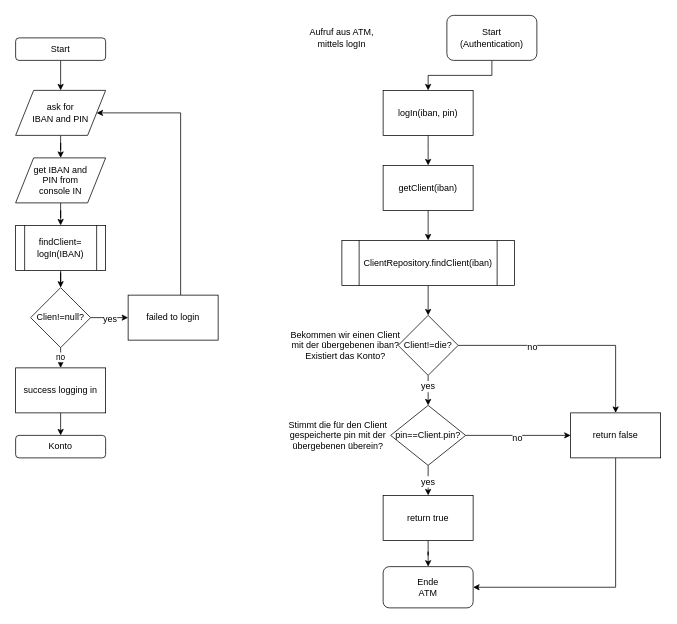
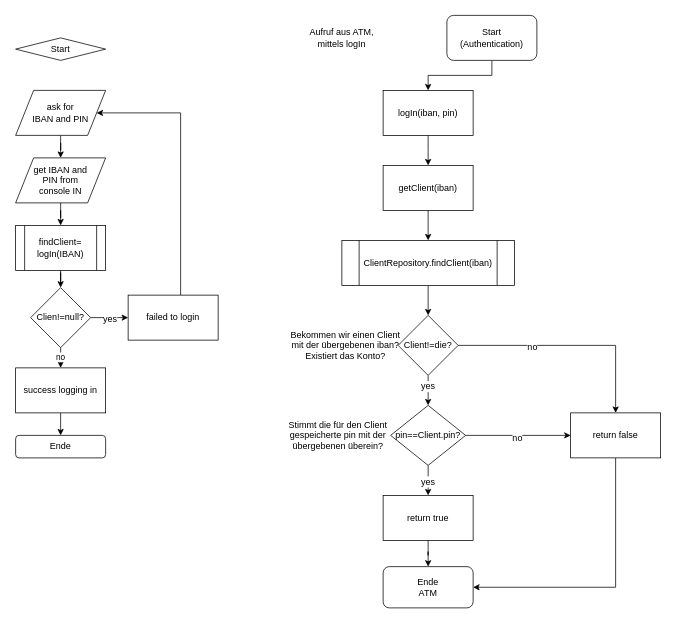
  <mxCell id="0" />
  <mxCell id="1" parent="0" />
- <mxCell id="2" value="" style="edgeStyle=orthogonalEdgeStyle;rounded=0;orthogonalLoop=1;jettySize=auto;html=1;" edge="1" parent="1" source="3" target="6"><mxGeometry relative="1" as="geometry" /></mxCell>
- <mxCell id="3" value="Start" style="rounded=1;whiteSpace=wrap;html=1;" vertex="1" parent="1"><mxGeometry x="20" y="50" width="120" height="30" as="geometry" /></mxCell>
- <mxCell id="4" value="Konto" style="rounded=1;whiteSpace=wrap;html=1;" vertex="1" parent="1"><mxGeometry x="20" y="580" width="120" height="30" as="geometry" /></mxCell>
+ <mxCell id="3" value="Start" style="rhombus;whiteSpace=wrap;html=1;" vertex="1" parent="1"><mxGeometry x="20" y="50" width="120" height="30" as="geometry" /></mxCell>
+ <mxCell id="4" value="Ende" style="rounded=1;whiteSpace=wrap;html=1;" vertex="1" parent="1"><mxGeometry x="20" y="580" width="120" height="30" as="geometry" /></mxCell>
  <mxCell id="5" value="" style="edgeStyle=orthogonalEdgeStyle;rounded=0;orthogonalLoop=1;jettySize=auto;html=1;" edge="1" parent="1" source="6" target="8"><mxGeometry relative="1" as="geometry" /></mxCell>
  <mxCell id="6" value="&lt;div&gt;ask for &lt;br&gt;&lt;/div&gt;&lt;div&gt;IBAN and PIN&lt;/div&gt;" style="shape=parallelogram;perimeter=parallelogramPerimeter;whiteSpace=wrap;html=1;" vertex="1" parent="1"><mxGeometry x="20" y="120" width="120" height="60" as="geometry" /></mxCell>
  <mxCell id="7" value="" style="edgeStyle=orthogonalEdgeStyle;rounded=0;orthogonalLoop=1;jettySize=auto;html=1;" edge="1" parent="1" source="8" target="10"><mxGeometry relative="1" as="geometry" /></mxCell>
  <mxCell id="8" value="&lt;div&gt;get IBAN and&lt;/div&gt;&lt;div&gt;PIN from&lt;/div&gt;&lt;div&gt;console IN&lt;br&gt;&lt;/div&gt;" style="shape=parallelogram;perimeter=parallelogramPerimeter;whiteSpace=wrap;html=1;" vertex="1" parent="1"><mxGeometry x="20" y="210" width="120" height="60" as="geometry" /></mxCell>
  <mxCell id="9" value="" style="edgeStyle=orthogonalEdgeStyle;rounded=0;orthogonalLoop=1;jettySize=auto;html=1;" edge="1" parent="1" source="10" target="14"><mxGeometry relative="1" as="geometry" /></mxCell>
  <mxCell id="10" value="&lt;div&gt;findClient=&lt;/div&gt;&lt;div&gt;logIn(IBAN)&lt;br&gt;&lt;/div&gt;" style="shape=process;whiteSpace=wrap;html=1;backgroundOutline=1;" vertex="1" parent="1"><mxGeometry x="20" y="300" width="120" height="60" as="geometry" /></mxCell>
  <mxCell id="11" value="" style="edgeStyle=orthogonalEdgeStyle;rounded=0;orthogonalLoop=1;jettySize=auto;html=1;" edge="1" parent="1" source="14" target="16"><mxGeometry relative="1" as="geometry" /></mxCell>
  <mxCell id="12" value="yes" style="text;html=1;align=center;verticalAlign=middle;resizable=0;points=[];labelBackgroundColor=#ffffff;" vertex="1" connectable="0" parent="11"><mxGeometry y="-1" relative="1" as="geometry"><mxPoint as="offset" /></mxGeometry></mxCell>
  <mxCell id="13" value="no" style="edgeStyle=orthogonalEdgeStyle;rounded=0;orthogonalLoop=1;jettySize=auto;html=1;" edge="1" parent="1" source="14" target="18"><mxGeometry relative="1" as="geometry" /></mxCell>
  <mxCell id="14" value="Clien!=null?" style="rhombus;whiteSpace=wrap;html=1;" vertex="1" parent="1"><mxGeometry x="40" y="383" width="80" height="80" as="geometry" /></mxCell>
  <mxCell id="15" value="" style="edgeStyle=orthogonalEdgeStyle;rounded=0;orthogonalLoop=1;jettySize=auto;html=1;entryX=1;entryY=0.5;entryDx=0;entryDy=0;" edge="1" parent="1" source="16" target="6"><mxGeometry relative="1" as="geometry"><mxPoint x="230" y="140" as="targetPoint" /><Array as="points"><mxPoint x="240" y="150" /></Array></mxGeometry></mxCell>
  <mxCell id="16" value="failed to login " style="rounded=0;whiteSpace=wrap;html=1;" vertex="1" parent="1"><mxGeometry x="170" y="393" width="120" height="60" as="geometry" /></mxCell>
  <mxCell id="17" value="" style="edgeStyle=orthogonalEdgeStyle;rounded=0;orthogonalLoop=1;jettySize=auto;html=1;" edge="1" parent="1" source="18"><mxGeometry relative="1" as="geometry"><mxPoint x="80" y="580" as="targetPoint" /></mxGeometry></mxCell>
  <mxCell id="18" value="success logging in" style="rounded=0;whiteSpace=wrap;html=1;" vertex="1" parent="1"><mxGeometry x="20" y="490" width="120" height="60" as="geometry" /></mxCell>
  <mxCell id="19" value="" style="edgeStyle=orthogonalEdgeStyle;rounded=0;orthogonalLoop=1;jettySize=auto;html=1;" edge="1" parent="1" source="20" target="23"><mxGeometry relative="1" as="geometry" /></mxCell>
  <mxCell id="20" value="&lt;div&gt;Start&lt;/div&gt;&lt;div&gt;(Authentication)&lt;br&gt;&lt;/div&gt;" style="rounded=1;whiteSpace=wrap;html=1;" vertex="1" parent="1"><mxGeometry x="595" y="20" width="120" height="60" as="geometry" /></mxCell>
  <mxCell id="21" value="&lt;div&gt;Ende&lt;/div&gt;&lt;div&gt;ATM&lt;br&gt;&lt;/div&gt;" style="rounded=1;whiteSpace=wrap;html=1;" vertex="1" parent="1"><mxGeometry x="510" y="755" width="120" height="55" as="geometry" /></mxCell>
  <mxCell id="22" value="" style="edgeStyle=orthogonalEdgeStyle;rounded=0;orthogonalLoop=1;jettySize=auto;html=1;" edge="1" parent="1" source="23"><mxGeometry relative="1" as="geometry"><mxPoint x="570" y="220" as="targetPoint" /></mxGeometry></mxCell>
  <mxCell id="23" value="logIn(iban, pin)" style="rounded=0;whiteSpace=wrap;html=1;" vertex="1" parent="1"><mxGeometry x="510" y="120" width="120" height="60" as="geometry" /></mxCell>
  <mxCell id="24" value="" style="edgeStyle=orthogonalEdgeStyle;rounded=0;orthogonalLoop=1;jettySize=auto;html=1;" edge="1" parent="1" source="25" target="27"><mxGeometry relative="1" as="geometry" /></mxCell>
  <mxCell id="25" value="getClient(iban)" style="rounded=0;whiteSpace=wrap;html=1;" vertex="1" parent="1"><mxGeometry x="510" y="220" width="120" height="60" as="geometry" /></mxCell>
  <mxCell id="26" value="" style="edgeStyle=orthogonalEdgeStyle;rounded=0;orthogonalLoop=1;jettySize=auto;html=1;" edge="1" parent="1" source="27" target="32"><mxGeometry relative="1" as="geometry" /></mxCell>
  <mxCell id="27" value="ClientRepository.findClient(iban)" style="shape=process;whiteSpace=wrap;html=1;backgroundOutline=1;" vertex="1" parent="1"><mxGeometry x="455" y="320" width="230" height="60" as="geometry" /></mxCell>
  <mxCell id="28" value="" style="edgeStyle=orthogonalEdgeStyle;rounded=0;orthogonalLoop=1;jettySize=auto;html=1;" edge="1" parent="1" source="32" target="37"><mxGeometry relative="1" as="geometry" /></mxCell>
  <mxCell id="29" value="yes" style="text;html=1;align=center;verticalAlign=middle;resizable=0;points=[];labelBackgroundColor=#ffffff;" vertex="1" connectable="0" parent="28"><mxGeometry x="-0.3" y="-1" relative="1" as="geometry"><mxPoint as="offset" /></mxGeometry></mxCell>
  <mxCell id="30" value="" style="edgeStyle=orthogonalEdgeStyle;rounded=0;orthogonalLoop=1;jettySize=auto;html=1;entryX=0.5;entryY=0;entryDx=0;entryDy=0;" edge="1" parent="1" source="32" target="41"><mxGeometry relative="1" as="geometry"><mxPoint x="690" y="460" as="targetPoint" /><Array as="points"><mxPoint x="820" y="460" /></Array></mxGeometry></mxCell>
  <mxCell id="31" value="no" style="text;html=1;align=center;verticalAlign=middle;resizable=0;points=[];labelBackgroundColor=#ffffff;" vertex="1" connectable="0" parent="30"><mxGeometry x="-0.35" y="-2" relative="1" as="geometry"><mxPoint as="offset" /></mxGeometry></mxCell>
  <mxCell id="32" value="Client!=die?" style="rhombus;whiteSpace=wrap;html=1;" vertex="1" parent="1"><mxGeometry x="530" y="420" width="80" height="80" as="geometry" /></mxCell>
  <mxCell id="33" value="" style="edgeStyle=orthogonalEdgeStyle;rounded=0;orthogonalLoop=1;jettySize=auto;html=1;entryX=0;entryY=0.5;entryDx=0;entryDy=0;" edge="1" parent="1" source="37" target="41"><mxGeometry relative="1" as="geometry"><mxPoint x="700" y="580" as="targetPoint" /></mxGeometry></mxCell>
  <mxCell id="34" value="no" style="text;html=1;align=center;verticalAlign=middle;resizable=0;points=[];labelBackgroundColor=#ffffff;" vertex="1" connectable="0" parent="33"><mxGeometry x="-0.029" y="-3" relative="1" as="geometry"><mxPoint as="offset" /></mxGeometry></mxCell>
  <mxCell id="35" value="" style="edgeStyle=orthogonalEdgeStyle;rounded=0;orthogonalLoop=1;jettySize=auto;html=1;" edge="1" parent="1" source="37" target="43"><mxGeometry relative="1" as="geometry" /></mxCell>
  <mxCell id="36" value="yes" style="text;html=1;align=center;verticalAlign=middle;resizable=0;points=[];labelBackgroundColor=#ffffff;" vertex="1" connectable="0" parent="35"><mxGeometry x="0.05" y="-1" relative="1" as="geometry"><mxPoint as="offset" /></mxGeometry></mxCell>
  <mxCell id="37" value="pin==Client.pin?" style="rhombus;whiteSpace=wrap;html=1;" vertex="1" parent="1"><mxGeometry x="520" y="540" width="100" height="80" as="geometry" /></mxCell>
  <mxCell id="38" value="Bekommen wir einen Client mit der übergebenen iban? Existiert das Konto?" style="text;html=1;strokeColor=none;fillColor=none;align=center;verticalAlign=middle;whiteSpace=wrap;rounded=0;" vertex="1" parent="1"><mxGeometry x="380" y="450" width="160" height="20" as="geometry" /></mxCell>
  <mxCell id="39" value="Stimmt die für den Client gespeicherte pin mit der übergebenen überein?" style="text;html=1;strokeColor=none;fillColor=none;align=center;verticalAlign=middle;whiteSpace=wrap;rounded=0;" vertex="1" parent="1"><mxGeometry x="360" y="570" width="180" height="20" as="geometry" /></mxCell>
  <mxCell id="40" value="" style="edgeStyle=orthogonalEdgeStyle;rounded=0;orthogonalLoop=1;jettySize=auto;html=1;entryX=1;entryY=0.5;entryDx=0;entryDy=0;" edge="1" parent="1" source="41" target="21"><mxGeometry relative="1" as="geometry"><mxPoint x="820" y="770" as="targetPoint" /><Array as="points"><mxPoint x="820" y="783" /></Array></mxGeometry></mxCell>
  <mxCell id="41" value="return false" style="rounded=0;whiteSpace=wrap;html=1;" vertex="1" parent="1"><mxGeometry x="760" y="550" width="120" height="60" as="geometry" /></mxCell>
  <mxCell id="42" value="" style="edgeStyle=orthogonalEdgeStyle;rounded=0;orthogonalLoop=1;jettySize=auto;html=1;" edge="1" parent="1" source="43" target="21"><mxGeometry relative="1" as="geometry" /></mxCell>
  <mxCell id="43" value="return true" style="rounded=0;whiteSpace=wrap;html=1;" vertex="1" parent="1"><mxGeometry x="510" y="660" width="120" height="60" as="geometry" /></mxCell>
  <mxCell id="44" value="Aufruf aus ATM, mittels logIn" style="text;html=1;strokeColor=none;fillColor=none;align=center;verticalAlign=middle;whiteSpace=wrap;rounded=0;" vertex="1" parent="1"><mxGeometry x="400" y="40" width="110" height="20" as="geometry" /></mxCell>
